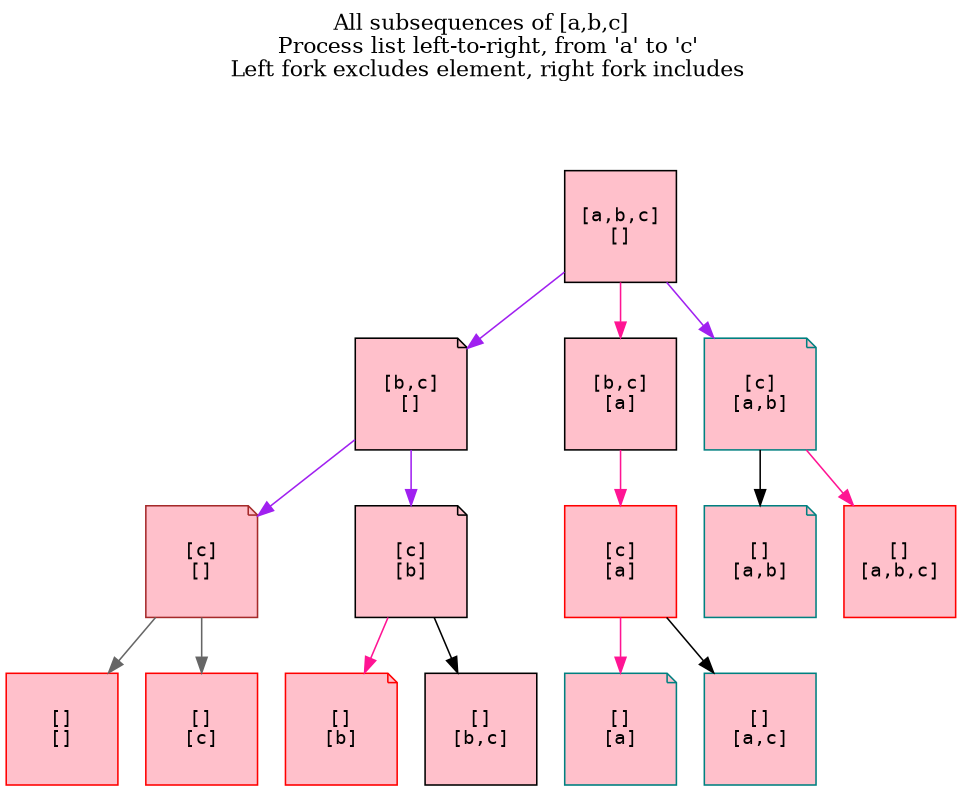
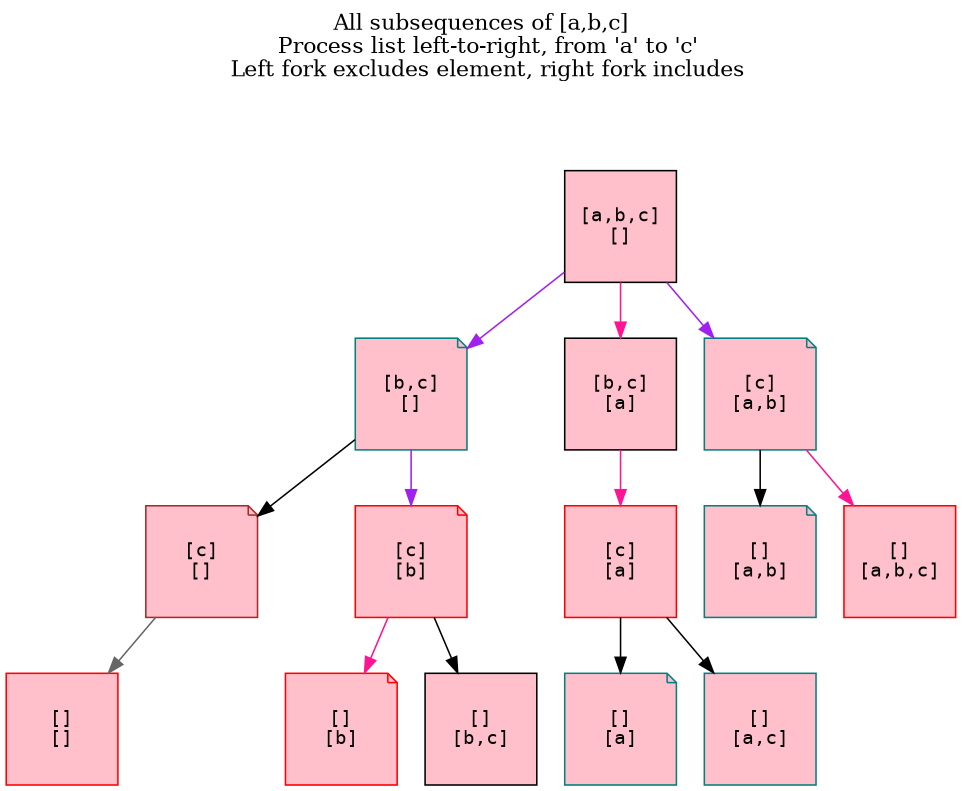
  digraph {
    label="All subsequences of [a,b,c]\n  Process list left-to-right, from 'a' to 'c'\n  Left fork excludes element, right fork includes"
    labelloc=t
    rankdir=TB
    node [color=black fillcolor=pink fontcolor=black fontname=Consolas fontsize=12 shape=box style=filled]
    edge [arrowsize=1.0 color=deeppink penwidth=1.0]
    n1 [height=1.0 label="[a,b,c]\n[]" width=1.0]
-   n2 [height=1.0 label="[b,c]\n[]" shape=note width=1.0]
+   n2 [color=teal height=1.0 label="[b,c]\n[]" shape=note width=1.0]
    n3 [height=1.0 label="[b,c]\n[a]" width=1.0]
    n4 [color=teal height=1.0 label="[c]\n[a,b]" shape=note width=1.0]
    n5 [color=brown height=1.0 label="[c]\n[]" shape=note width=1.0]
-   n6 [height=1.0 label="[c]\n[b]" shape=note width=1.0]
+   n6 [color=red height=1.0 label="[c]\n[b]" shape=note width=1.0]
    n7 [color=red height=1.0 label="[c]\n[a]" width=1.0]
    n8 [color=red height=1.0 label="[]\n[]" width=1.0]
-   n9 [color=red height=1.0 label="[]\n[c]" width=1.0]
    n10 [color=red height=1.0 label="[]\n[b]" shape=note width=1.0]
    n11 [height=1.0 label="[]\n[b,c]" width=1.0]
    n12 [color=teal height=1.0 label="[]\n[a]" shape=note width=1.0]
    n13 [color=teal height=1.0 label="[]\n[a,c]" width=1.0]
    n14 [color=teal height=1.0 label="[]\n[a,b]" shape=note width=1.0]
    n15 [color=red height=1.0 label="[]\n[a,b,c]" width=1.0]
    n1 -> n2 [color=purple]
    n1 -> n3
    n1 -> n4 [color=purple]
-   n2 -> n5 [color=purple]
+   n2 -> n5 [color=black]
    n2 -> n6 [color=purple]
    n3 -> n7
    n4 -> n14 [color=black]
    n4 -> n15
    n5 -> n8 [color=gray40]
-   n5 -> n9 [color=gray40]
    n6 -> n10
    n6 -> n11 [color=black]
-   n7 -> n12
+   n7 -> n12 [color=black]
    n7 -> n13 [color=black]
  }
